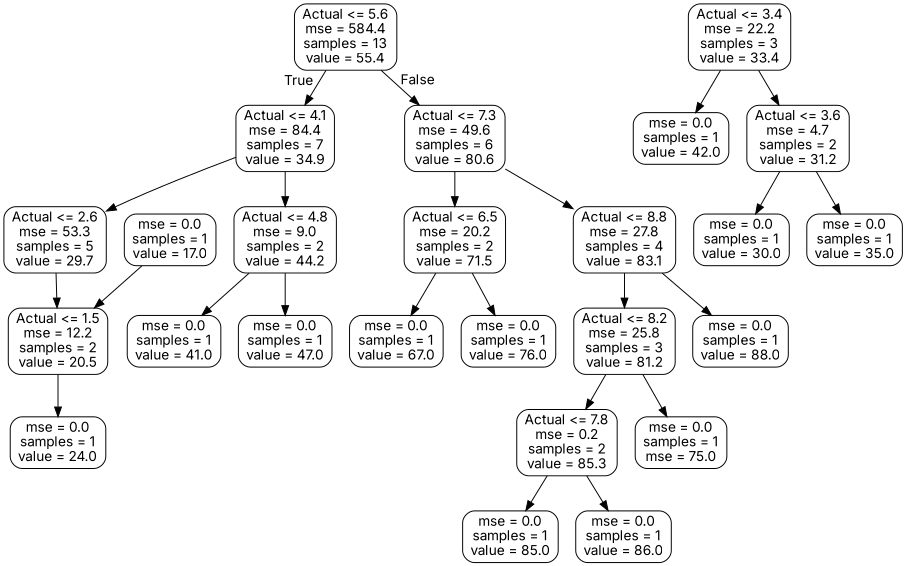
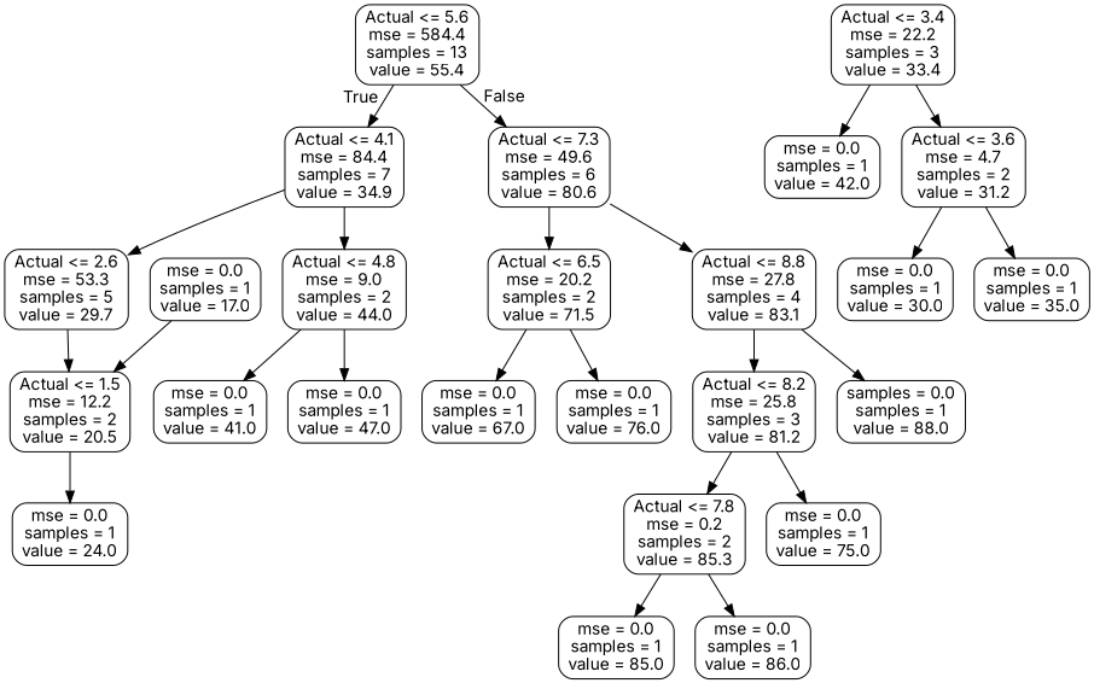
  digraph {
    fontname=Inter
    node [color=black fontname=Inter shape=box style=rounded]
    edge [fontname=Inter]
    n1 [label="Actual <= 5.6\nmse = 584.4\nsamples = 13\nvalue = 55.4"]
    n2 [label="Actual <= 4.1\nmse = 84.4\nsamples = 7\nvalue = 34.9"]
    n3 [label="Actual <= 7.3\nmse = 49.6\nsamples = 6\nvalue = 80.6"]
    n4 [label="Actual <= 2.6\nmse = 53.3\nsamples = 5\nvalue = 29.7"]
-   n5 [label="Actual <= 4.8\nmse = 9.0\nsamples = 2\nvalue = 44.2"]
+   n5 [label="Actual <= 4.8\nmse = 9.0\nsamples = 2\nvalue = 44.0"]
    n6 [label="Actual <= 6.5\nmse = 20.2\nsamples = 2\nvalue = 71.5"]
    n7 [label="Actual <= 8.8\nmse = 27.8\nsamples = 4\nvalue = 83.1"]
    n8 [label="Actual <= 1.5\nmse = 12.2\nsamples = 2\nvalue = 20.5"]
    n9 [label="mse = 0.0\nsamples = 1\nvalue = 41.0"]
    n10 [label="mse = 0.0\nsamples = 1\nvalue = 47.0"]
    n11 [label="mse = 0.0\nsamples = 1\nvalue = 24.0"]
    n12 [label="Actual <= 3.4\nmse = 22.2\nsamples = 3\nvalue = 33.4"]
    n13 [label="mse = 0.0\nsamples = 1\nvalue = 42.0"]
    n14 [label="Actual <= 3.6\nmse = 4.7\nsamples = 2\nvalue = 31.2"]
    n15 [label="mse = 0.0\nsamples = 1\nvalue = 17.0"]
    n16 [label="mse = 0.0\nsamples = 1\nvalue = 30.0"]
    n17 [label="mse = 0.0\nsamples = 1\nvalue = 35.0"]
    n18 [label="mse = 0.0\nsamples = 1\nvalue = 67.0"]
    n19 [label="mse = 0.0\nsamples = 1\nvalue = 76.0"]
    n20 [label="Actual <= 8.2\nmse = 25.8\nsamples = 3\nvalue = 81.2"]
-   n21 [label="mse = 0.0\nsamples = 1\nvalue = 88.0"]
+   n21 [label="samples = 0.0\nsamples = 1\nvalue = 88.0"]
    n22 [label="Actual <= 7.8\nmse = 0.2\nsamples = 2\nvalue = 85.3"]
-   n23 [label="mse = 0.0\nsamples = 1\nmse = 75.0"]
+   n23 [label="mse = 0.0\nsamples = 1\nvalue = 75.0"]
    n24 [label="mse = 0.0\nsamples = 1\nvalue = 85.0"]
    n25 [label="mse = 0.0\nsamples = 1\nvalue = 86.0"]
    n1 -> n2 [headlabel=True labelangle=45 labeldistance=2.5]
    n1 -> n3 [headlabel=False labelangle=-45 labeldistance=2.5]
    n2 -> n4
    n2 -> n5
    n3 -> n6
    n3 -> n7
    n4 -> n8
    n5 -> n9
    n5 -> n10
    n6 -> n18
    n6 -> n19
    n7 -> n20
    n7 -> n21
    n8 -> n11
    n12 -> n13
    n12 -> n14
    n14 -> n16
    n14 -> n17
    n15 -> n8
    n20 -> n22
    n20 -> n23
    n22 -> n24
    n22 -> n25
  }
